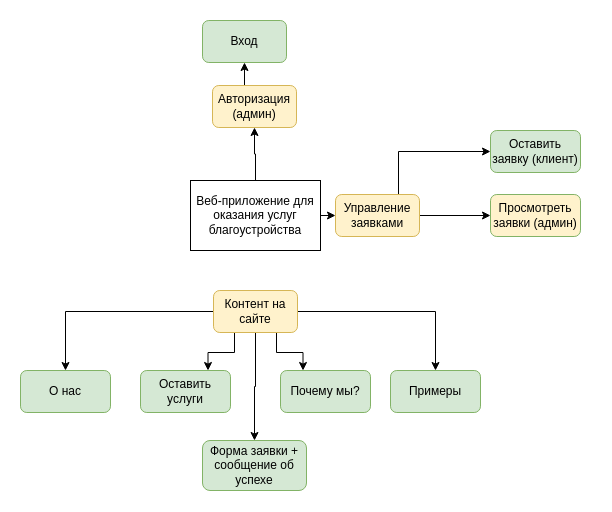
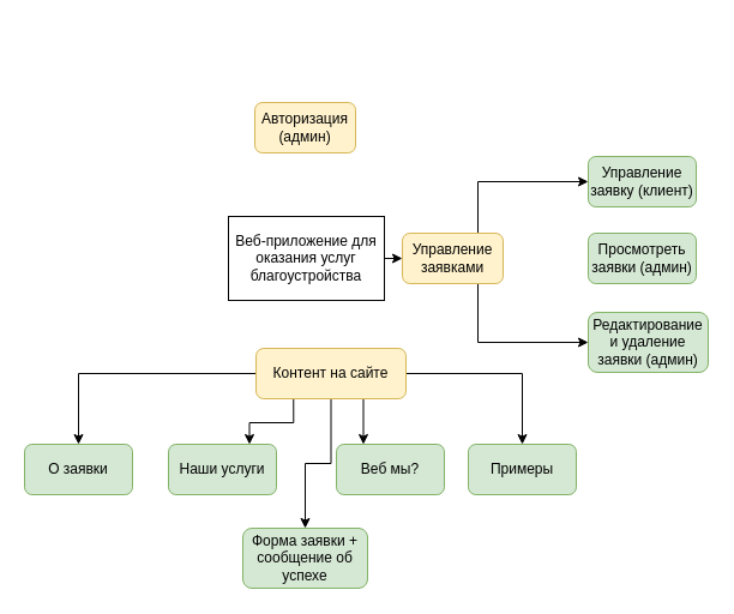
  <mxCell id="0" />
  <mxCell id="1" parent="0" />
  <mxCell id="2" style="edgeStyle=orthogonalEdgeStyle;rounded=0;orthogonalLoop=1;jettySize=auto;html=1;exitX=1;exitY=0.5;exitDx=0;exitDy=0;entryX=0;entryY=0.5;entryDx=0;entryDy=0;" parent="1" source="4" target="10" edge="1"><mxGeometry relative="1" as="geometry" /></mxCell>
- <mxCell id="3" style="edgeStyle=orthogonalEdgeStyle;rounded=0;orthogonalLoop=1;jettySize=auto;html=1;exitX=0.5;exitY=0;exitDx=0;exitDy=0;entryX=0.5;entryY=1;entryDx=0;entryDy=0;" parent="1" source="4" target="6" edge="1"><mxGeometry relative="1" as="geometry" /></mxCell>
  <mxCell id="4" value="Веб-приложение для оказания услуг благоустройства" style="whiteSpace=wrap;html=1;rounded=0;" parent="1" vertex="1"><mxGeometry x="190" y="180" width="130" height="70" as="geometry" /></mxCell>
- <mxCell id="5" style="edgeStyle=orthogonalEdgeStyle;rounded=0;orthogonalLoop=1;jettySize=auto;html=1;exitX=0.25;exitY=0;exitDx=0;exitDy=0;entryX=0.5;entryY=1;entryDx=0;entryDy=0;" edge="1" parent="1" source="6" target="11"><mxGeometry relative="1" as="geometry" /></mxCell>
  <mxCell id="6" value="Авторизация (админ)" style="rounded=1;whiteSpace=wrap;html=1;fillColor=#fff2cc;strokeColor=#d6b656;" parent="1" vertex="1"><mxGeometry x="212" y="85" width="84" height="42" as="geometry" /></mxCell>
  <mxCell id="7" style="edgeStyle=orthogonalEdgeStyle;rounded=0;orthogonalLoop=1;jettySize=auto;html=1;exitX=0.75;exitY=0;exitDx=0;exitDy=0;entryX=0;entryY=0.5;entryDx=0;entryDy=0;" parent="1" source="10" target="12" edge="1"><mxGeometry relative="1" as="geometry" /></mxCell>
- <mxCell id="8" style="edgeStyle=orthogonalEdgeStyle;rounded=0;orthogonalLoop=1;jettySize=auto;html=1;exitX=1;exitY=0.5;exitDx=0;exitDy=0;entryX=0;entryY=0.5;entryDx=0;entryDy=0;" parent="1" source="10" target="13" edge="1"><mxGeometry relative="1" as="geometry" /></mxCell>
+ <mxCell id="9" style="edgeStyle=orthogonalEdgeStyle;rounded=0;orthogonalLoop=1;jettySize=auto;html=1;exitX=0.75;exitY=1;exitDx=0;exitDy=0;entryX=0;entryY=0.5;entryDx=0;entryDy=0;" parent="1" source="10" target="14" edge="1"><mxGeometry relative="1" as="geometry" /></mxCell>
  <mxCell id="10" value="Управление заявками" style="rounded=1;whiteSpace=wrap;html=1;fillColor=#fff2cc;strokeColor=#d6b656;" parent="1" vertex="1"><mxGeometry x="335" y="194" width="84" height="42" as="geometry" /></mxCell>
- <mxCell id="11" value="Вход" style="rounded=1;whiteSpace=wrap;html=1;fillColor=#d5e8d4;strokeColor=#82b366;" parent="1" vertex="1"><mxGeometry x="202" y="20" width="84" height="42" as="geometry" /></mxCell>
- <mxCell id="12" value="Оставить заявку (клиент)" style="rounded=1;whiteSpace=wrap;html=1;fillColor=#d5e8d4;strokeColor=#82b366;" parent="1" vertex="1"><mxGeometry x="490" y="130" width="90" height="42" as="geometry" /></mxCell>
- <mxCell id="13" value="Просмотреть заявки (админ)" style="rounded=1;whiteSpace=wrap;html=1;fillColor=#fff2cc;strokeColor=#82b366;" parent="1" vertex="1"><mxGeometry x="490" y="194" width="90" height="42" as="geometry" /></mxCell>
+ <mxCell id="12" value="Управление заявку (клиент)" style="rounded=1;whiteSpace=wrap;html=1;fillColor=#d5e8d4;strokeColor=#82b366;" parent="1" vertex="1"><mxGeometry x="490" y="130" width="90" height="42" as="geometry" /></mxCell>
+ <mxCell id="13" value="Просмотреть заявки (админ)" style="rounded=1;whiteSpace=wrap;html=1;fillColor=#d5e8d4;strokeColor=#82b366;" parent="1" vertex="1"><mxGeometry x="490" y="194" width="90" height="42" as="geometry" /></mxCell>
+ <mxCell id="14" value="Редактирование и удаление заявки (админ)" style="rounded=1;whiteSpace=wrap;html=1;fillColor=#d5e8d4;strokeColor=#82b366;" parent="1" vertex="1"><mxGeometry x="490" y="260" width="100" height="50" as="geometry" /></mxCell>
  <mxCell id="15" style="edgeStyle=orthogonalEdgeStyle;rounded=0;orthogonalLoop=1;jettySize=auto;html=1;exitX=0.25;exitY=1;exitDx=0;exitDy=0;entryX=0.75;entryY=0;entryDx=0;entryDy=0;" parent="1" source="20" target="22" edge="1"><mxGeometry relative="1" as="geometry" /></mxCell>
  <mxCell id="16" style="edgeStyle=orthogonalEdgeStyle;rounded=0;orthogonalLoop=1;jettySize=auto;html=1;exitX=0.75;exitY=1;exitDx=0;exitDy=0;entryX=0.25;entryY=0;entryDx=0;entryDy=0;" parent="1" source="20" target="23" edge="1"><mxGeometry relative="1" as="geometry" /></mxCell>
  <mxCell id="17" style="edgeStyle=orthogonalEdgeStyle;rounded=0;orthogonalLoop=1;jettySize=auto;html=1;exitX=1;exitY=0.5;exitDx=0;exitDy=0;" parent="1" source="20" target="24" edge="1"><mxGeometry relative="1" as="geometry" /></mxCell>
  <mxCell id="18" style="edgeStyle=orthogonalEdgeStyle;rounded=0;orthogonalLoop=1;jettySize=auto;html=1;exitX=0;exitY=0.5;exitDx=0;exitDy=0;entryX=0.5;entryY=0;entryDx=0;entryDy=0;" parent="1" source="20" target="21" edge="1"><mxGeometry relative="1" as="geometry" /></mxCell>
  <mxCell id="19" style="edgeStyle=orthogonalEdgeStyle;rounded=0;orthogonalLoop=1;jettySize=auto;html=1;exitX=0.5;exitY=1;exitDx=0;exitDy=0;entryX=0.5;entryY=0;entryDx=0;entryDy=0;" parent="1" source="20" target="25" edge="1"><mxGeometry relative="1" as="geometry" /></mxCell>
- <mxCell id="20" value="Контент на сайте" style="rounded=1;whiteSpace=wrap;html=1;fillColor=#fff2cc;strokeColor=#d6b656;" parent="1" vertex="1"><mxGeometry x="213" y="290" width="84" height="42" as="geometry" /></mxCell>
- <mxCell id="21" value="О нас" style="rounded=1;whiteSpace=wrap;html=1;fillColor=#d5e8d4;strokeColor=#82b366;" parent="1" vertex="1"><mxGeometry x="20" y="370" width="90" height="42" as="geometry" /></mxCell>
- <mxCell id="22" value="Оставить услуги" style="rounded=1;whiteSpace=wrap;html=1;fillColor=#d5e8d4;strokeColor=#82b366;" parent="1" vertex="1"><mxGeometry x="140" y="370" width="90" height="42" as="geometry" /></mxCell>
- <mxCell id="23" value="Почему мы?" style="rounded=1;whiteSpace=wrap;html=1;fillColor=#d5e8d4;strokeColor=#82b366;" parent="1" vertex="1"><mxGeometry x="280" y="370" width="90" height="42" as="geometry" /></mxCell>
+ <mxCell id="20" value="Контент на сайте" style="rounded=1;whiteSpace=wrap;html=1;fillColor=#fff2cc;strokeColor=#d6b656;" parent="1" vertex="1"><mxGeometry x="213" y="290" width="125" height="42" as="geometry" /></mxCell>
+ <mxCell id="21" value="О заявки" style="rounded=1;whiteSpace=wrap;html=1;fillColor=#d5e8d4;strokeColor=#82b366;" parent="1" vertex="1"><mxGeometry x="20" y="370" width="90" height="42" as="geometry" /></mxCell>
+ <mxCell id="22" value="Наши услуги" style="rounded=1;whiteSpace=wrap;html=1;fillColor=#d5e8d4;strokeColor=#82b366;" parent="1" vertex="1"><mxGeometry x="140" y="370" width="90" height="42" as="geometry" /></mxCell>
+ <mxCell id="23" value="Веб мы?" style="rounded=1;whiteSpace=wrap;html=1;fillColor=#d5e8d4;strokeColor=#82b366;" parent="1" vertex="1"><mxGeometry x="280" y="370" width="90" height="42" as="geometry" /></mxCell>
  <mxCell id="24" value="Примеры" style="rounded=1;whiteSpace=wrap;html=1;fillColor=#d5e8d4;strokeColor=#82b366;" parent="1" vertex="1"><mxGeometry x="390" y="370" width="90" height="42" as="geometry" /></mxCell>
  <mxCell id="25" value="Форма заявки + сообщение об успехе" style="rounded=1;whiteSpace=wrap;html=1;fillColor=#d5e8d4;strokeColor=#82b366;" parent="1" vertex="1"><mxGeometry x="202" y="440" width="104" height="50" as="geometry" /></mxCell>
